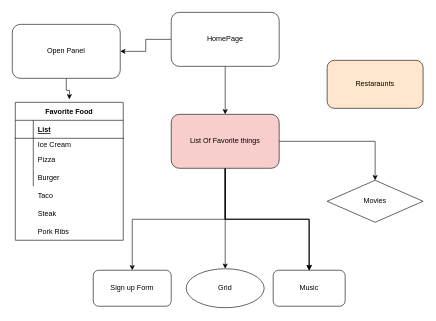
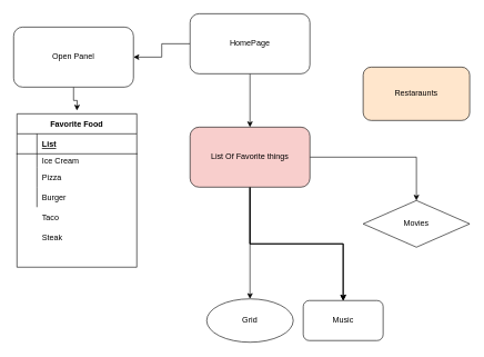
  <mxCell id="0" />
  <mxCell id="1" parent="0" />
  <mxCell id="2" value="" style="edgeStyle=orthogonalEdgeStyle;rounded=0;orthogonalLoop=1;jettySize=auto;html=1;" edge="1" parent="1" source="4" target="6"><mxGeometry relative="1" as="geometry" /></mxCell>
  <mxCell id="3" value="" style="edgeStyle=orthogonalEdgeStyle;rounded=0;orthogonalLoop=1;jettySize=auto;html=1;" edge="1" parent="1" source="4" target="29"><mxGeometry relative="1" as="geometry" /></mxCell>
  <mxCell id="4" value="HomePage" style="rounded=1;whiteSpace=wrap;html=1;" vertex="1" parent="1"><mxGeometry x="285" y="20" width="180" height="90" as="geometry" /></mxCell>
  <mxCell id="5" value="" style="edgeStyle=orthogonalEdgeStyle;rounded=0;orthogonalLoop=1;jettySize=auto;html=1;" edge="1" parent="1" source="6"><mxGeometry relative="1" as="geometry"><mxPoint x="115" y="165" as="targetPoint" /></mxGeometry></mxCell>
  <mxCell id="6" value="Open Panel" style="rounded=1;whiteSpace=wrap;html=1;" vertex="1" parent="1"><mxGeometry x="20" y="40" width="180" height="90" as="geometry" /></mxCell>
  <mxCell id="7" value="Favorite Food" style="shape=table;startSize=30;container=1;collapsible=1;childLayout=tableLayout;fixedRows=1;rowLines=0;fontStyle=1;align=center;resizeLast=1;strokeColor=#000000;" vertex="1" parent="1"><mxGeometry x="25" y="170" width="180" height="230" as="geometry" /></mxCell>
  <mxCell id="8" value="" style="shape=tableRow;horizontal=0;startSize=0;swimlaneHead=0;swimlaneBody=0;fillColor=none;collapsible=0;dropTarget=0;points=[[0,0.5],[1,0.5]];portConstraint=eastwest;top=0;left=0;right=0;bottom=1;strokeColor=#000000;" vertex="1" parent="7"><mxGeometry y="30" width="180" height="30" as="geometry" /></mxCell>
  <mxCell id="9" value="" style="shape=partialRectangle;connectable=0;fillColor=none;top=0;left=0;bottom=0;right=0;fontStyle=1;overflow=hidden;strokeColor=#000000;" vertex="1" parent="8"><mxGeometry width="30" height="30" as="geometry"><mxRectangle width="30" height="30" as="alternateBounds" /></mxGeometry></mxCell>
  <mxCell id="10" value="List" style="shape=partialRectangle;connectable=0;fillColor=none;top=0;left=0;bottom=0;right=0;align=left;spacingLeft=6;fontStyle=5;overflow=hidden;strokeColor=#000000;" vertex="1" parent="8"><mxGeometry x="30" width="150" height="30" as="geometry"><mxRectangle width="150" height="30" as="alternateBounds" /></mxGeometry></mxCell>
  <mxCell id="11" value="" style="shape=tableRow;horizontal=0;startSize=0;swimlaneHead=0;swimlaneBody=0;fillColor=none;collapsible=0;dropTarget=0;points=[[0,0.5],[1,0.5]];portConstraint=eastwest;top=0;left=0;right=0;bottom=0;strokeColor=#000000;" vertex="1" parent="7"><mxGeometry y="60" width="180" height="20" as="geometry" /></mxCell>
  <mxCell id="12" value="" style="shape=partialRectangle;connectable=0;fillColor=none;top=0;left=0;bottom=0;right=0;editable=1;overflow=hidden;strokeColor=#000000;" vertex="1" parent="11"><mxGeometry width="30" height="20" as="geometry"><mxRectangle width="30" height="20" as="alternateBounds" /></mxGeometry></mxCell>
  <mxCell id="13" value="Ice Cream  " style="shape=partialRectangle;connectable=0;fillColor=none;top=0;left=0;bottom=0;right=0;align=left;spacingLeft=6;overflow=hidden;strokeColor=#000000;" vertex="1" parent="11"><mxGeometry x="30" width="150" height="20" as="geometry"><mxRectangle width="150" height="20" as="alternateBounds" /></mxGeometry></mxCell>
  <mxCell id="14" value="" style="shape=tableRow;horizontal=0;startSize=0;swimlaneHead=0;swimlaneBody=0;fillColor=none;collapsible=0;dropTarget=0;points=[[0,0.5],[1,0.5]];portConstraint=eastwest;top=0;left=0;right=0;bottom=0;strokeColor=#000000;" vertex="1" parent="7"><mxGeometry y="80" width="180" height="30" as="geometry" /></mxCell>
  <mxCell id="15" value="" style="shape=partialRectangle;connectable=0;fillColor=none;top=0;left=0;bottom=0;right=0;editable=1;overflow=hidden;strokeColor=#000000;" vertex="1" parent="14"><mxGeometry width="30" height="30" as="geometry"><mxRectangle width="30" height="30" as="alternateBounds" /></mxGeometry></mxCell>
  <mxCell id="16" value="Pizza" style="shape=partialRectangle;connectable=0;fillColor=none;top=0;left=0;bottom=0;right=0;align=left;spacingLeft=6;overflow=hidden;strokeColor=#000000;" vertex="1" parent="14"><mxGeometry x="30" width="150" height="30" as="geometry"><mxRectangle width="150" height="30" as="alternateBounds" /></mxGeometry></mxCell>
  <mxCell id="17" value="" style="shape=tableRow;horizontal=0;startSize=0;swimlaneHead=0;swimlaneBody=0;fillColor=none;collapsible=0;dropTarget=0;points=[[0,0.5],[1,0.5]];portConstraint=eastwest;top=0;left=0;right=0;bottom=0;strokeColor=#000000;" vertex="1" parent="7"><mxGeometry y="110" width="180" height="30" as="geometry" /></mxCell>
  <mxCell id="18" value="" style="shape=partialRectangle;connectable=0;fillColor=none;top=0;left=0;bottom=0;right=0;editable=1;overflow=hidden;strokeColor=#000000;" vertex="1" parent="17"><mxGeometry width="30" height="30" as="geometry"><mxRectangle width="30" height="30" as="alternateBounds" /></mxGeometry></mxCell>
  <mxCell id="19" value="Burger" style="shape=partialRectangle;connectable=0;fillColor=none;top=0;left=0;bottom=0;right=0;align=left;spacingLeft=6;overflow=hidden;strokeColor=#000000;" vertex="1" parent="17"><mxGeometry x="30" width="150" height="30" as="geometry"><mxRectangle width="150" height="30" as="alternateBounds" /></mxGeometry></mxCell>
  <mxCell id="20" value="Taco" style="shape=partialRectangle;connectable=0;fillColor=none;top=0;left=0;bottom=0;right=0;align=left;spacingLeft=6;overflow=hidden;strokeColor=#000000;" vertex="1" parent="1"><mxGeometry x="55" y="310" width="150" height="30" as="geometry"><mxRectangle width="150" height="30" as="alternateBounds" /></mxGeometry></mxCell>
  <mxCell id="21" value="Steak" style="shape=partialRectangle;connectable=0;fillColor=none;top=0;left=0;bottom=0;right=0;align=left;spacingLeft=6;overflow=hidden;strokeColor=#000000;" vertex="1" parent="1"><mxGeometry x="55" y="340" width="150" height="30" as="geometry"><mxRectangle width="150" height="30" as="alternateBounds" /></mxGeometry></mxCell>
- <mxCell id="22" value="Pork Ribs" style="shape=partialRectangle;connectable=0;fillColor=none;top=0;left=0;bottom=0;right=0;align=left;spacingLeft=6;overflow=hidden;strokeColor=#000000;" vertex="1" parent="1"><mxGeometry x="55" y="370" width="150" height="30" as="geometry"><mxRectangle width="150" height="30" as="alternateBounds" /></mxGeometry></mxCell>
  <mxCell id="23" value="" style="edgeStyle=orthogonalEdgeStyle;rounded=0;orthogonalLoop=1;jettySize=auto;html=1;" edge="1" parent="1" source="29" target="31"><mxGeometry relative="1" as="geometry" /></mxCell>
  <mxCell id="24" value="" style="edgeStyle=orthogonalEdgeStyle;rounded=0;orthogonalLoop=1;jettySize=auto;html=1;" edge="1" parent="1" source="29" target="32"><mxGeometry relative="1" as="geometry" /></mxCell>
  <mxCell id="25" value="" style="edgeStyle=orthogonalEdgeStyle;rounded=0;orthogonalLoop=1;jettySize=auto;html=1;" edge="1" parent="1" source="29" target="32"><mxGeometry relative="1" as="geometry" /></mxCell>
  <mxCell id="26" value="" style="edgeStyle=orthogonalEdgeStyle;rounded=0;orthogonalLoop=1;jettySize=auto;html=1;" edge="1" parent="1" source="29" target="32"><mxGeometry relative="1" as="geometry" /></mxCell>
- <mxCell id="27" value="" style="edgeStyle=orthogonalEdgeStyle;rounded=0;orthogonalLoop=1;jettySize=auto;html=1;" edge="1" parent="1" source="29" target="33"><mxGeometry relative="1" as="geometry" /></mxCell>
  <mxCell id="28" value="" style="edgeStyle=orthogonalEdgeStyle;rounded=0;orthogonalLoop=1;jettySize=auto;html=1;" edge="1" parent="1" source="29" target="34"><mxGeometry relative="1" as="geometry" /></mxCell>
  <mxCell id="29" value="List Of Favorite things" style="rounded=1;whiteSpace=wrap;html=1;fillColor=#f8cecc;" vertex="1" parent="1"><mxGeometry x="285" y="190" width="180" height="90" as="geometry" /></mxCell>
  <mxCell id="30" value="Restaraunts" style="rounded=1;whiteSpace=wrap;html=1;fillColor=#ffe6cc;" vertex="1" parent="1"><mxGeometry x="545" y="100" width="160" height="80" as="geometry" /></mxCell>
  <mxCell id="31" value="Movies" style="rhombus;whiteSpace=wrap;html=1;" vertex="1" parent="1"><mxGeometry x="545" y="300" width="160" height="70" as="geometry" /></mxCell>
  <mxCell id="32" value="Music" style="rounded=1;whiteSpace=wrap;html=1;" vertex="1" parent="1"><mxGeometry x="455" y="450" width="120" height="60" as="geometry" /></mxCell>
- <mxCell id="33" value="Sign up Form" style="rounded=1;whiteSpace=wrap;html=1;" vertex="1" parent="1"><mxGeometry x="155" y="450" width="130" height="60" as="geometry" /></mxCell>
  <mxCell id="34" value="Grid" style="ellipse;whiteSpace=wrap;html=1;" vertex="1" parent="1"><mxGeometry x="310" y="447.5" width="130" height="65" as="geometry" /></mxCell>
